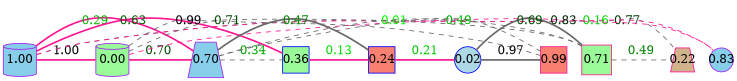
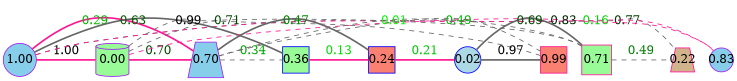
  graph {
    splines=true
    node [color=purple fillcolor=skyblue fixedsize=true shape=box style=filled]
    edge [color=gray40 constraint=false fontcolor="#000100" minlen=2 style=bold weight=0.29]
-   n1 [height=0.55 label=1.00 shape=cylinder width=0.55]
+   n1 [height=0.55 label=1.00 shape=circle width=0.55]
    n2 [fillcolor=palegreen height=0.55 label=0.00 shape=cylinder width=0.55]
    n3 [color=deeppink fillcolor=tan height=0.40 label=0.22 shape=trapezium width=0.40]
    n4 [height=0.60 label=0.70 shape=trapezium width=0.60]
    n5 [height=0.40 label=0.83 shape=circle width=0.40]
    n6 [color=blue fillcolor=palegreen height=0.45 label=0.36 width=0.45]
    n7 [color=deeppink fillcolor=salmon height=0.45 label=0.99 width=0.45]
    n8 [color=deeppink fillcolor=palegreen height=0.50 label=0.71 width=0.50]
    n9 [color=blue fillcolor=lightblue height=0.45 label=0.02 shape=circle width=0.45]
    n10 [color=blue fillcolor=salmon height=0.45 label=0.24 width=0.45]
    n1 -- n2 [color=deeppink label=1.00 weight=1.00]
    n1 -- n3 [fontcolor="#003a00" label=0.77 style=dashed weight=0.77]
    n1 -- n4 [color=deeppink fontcolor="#00b400" label=0.29]
    n1 -- n5 [color=deeppink fontcolor="#00d500" label=0.16 style=dashed weight=0.16]
-   n1 -- n6 [color=deeppink fontcolor="#005d00" label=0.63 weight=0.63]
+   n1 -- n6 [fontcolor="#005d00" label=0.63 weight=0.63]
    n2 -- n4 [color=deeppink fontcolor="#004b00" label=0.70 weight=0.70]
    n2 -- n5 [color=deeppink fontcolor="#002a00" label=0.83 style=dashed weight=0.83]
    n2 -- n7 [label=0.99 style=dashed weight=0.99]
    n4 -- n6 [fontcolor="#00a800" label=0.34 style=dashed weight=0.34]
    n4 -- n7 [fontcolor="#00b400" label=0.49 style=dashed]
    n7 -- n9 [fontcolor="#000700" label=0.97 weight=0.97]
    n8 -- n2 [fontcolor="#004900" label=0.71 style=dashed weight=0.71]
    n8 -- n3 [fontcolor="#008200" label=0.49 style=dashed weight=0.49]
    n8 -- n4 [fontcolor="#00fc00" label=0.01 style=dashed weight=0.01]
    n8 -- n9 [fontcolor="#004e00" label=0.69 weight=0.69]
    n10 -- n4 [fontcolor="#008700" label=0.47 weight=0.47]
    n10 -- n6 [color=deeppink fontcolor="#00de00" label=0.13 weight=0.13]
    n10 -- n9 [color=deeppink fontcolor="#00c800" label=0.21 weight=0.21]
  }
